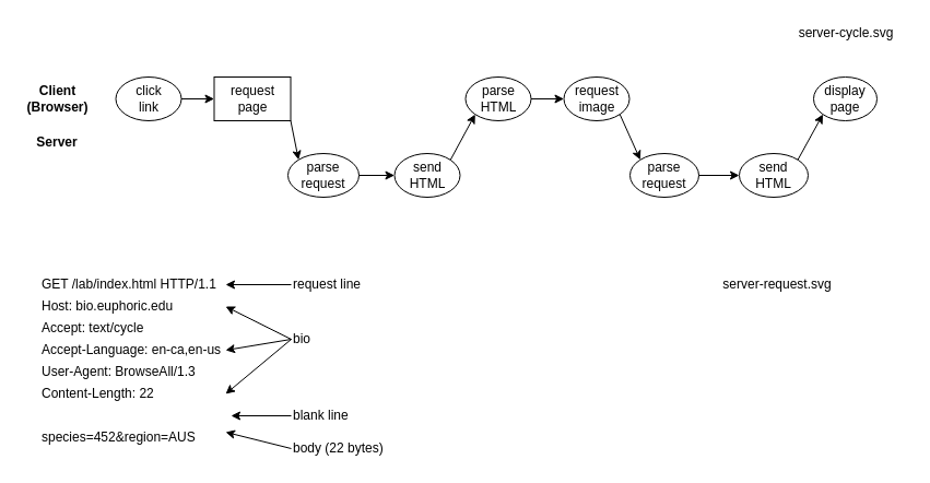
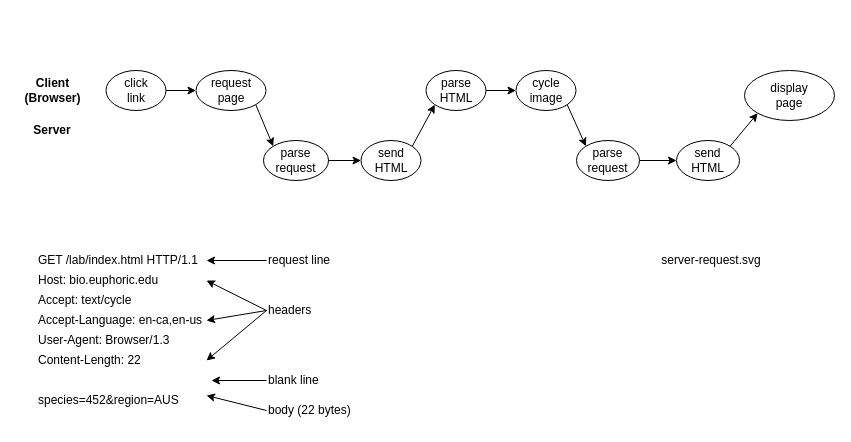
  <mxCell id="0" />
  <mxCell id="1" parent="0" />
  <mxCell id="2" value="&lt;b&gt;Client&lt;br&gt;(Browser)&lt;br&gt;&lt;/b&gt;" style="text;html=1;strokeColor=none;fillColor=none;align=center;verticalAlign=middle;whiteSpace=wrap;rounded=0;" parent="1" vertex="1"><mxGeometry x="20.5" y="75" width="63" height="30" as="geometry" /></mxCell>
  <mxCell id="3" value="&lt;b&gt;Server&lt;/b&gt;" style="text;html=1;strokeColor=none;fillColor=none;align=center;verticalAlign=middle;whiteSpace=wrap;rounded=0;" parent="1" vertex="1"><mxGeometry x="32" y="120" width="40" height="20" as="geometry" /></mxCell>
  <mxCell id="4" value="click&lt;br&gt;link" style="ellipse;whiteSpace=wrap;html=1;" parent="1" vertex="1"><mxGeometry x="105.5" y="70" width="60" height="40" as="geometry" /></mxCell>
- <mxCell id="5" value="request&lt;br&gt;page" style="whiteSpace=wrap;html=1;rounded=0;" parent="1" vertex="1"><mxGeometry x="195.5" y="70" width="70" height="40" as="geometry" /></mxCell>
+ <mxCell id="5" value="request&lt;br&gt;page" style="ellipse;whiteSpace=wrap;html=1;" parent="1" vertex="1"><mxGeometry x="195.5" y="70" width="70" height="40" as="geometry" /></mxCell>
  <mxCell id="6" value="parse&lt;br&gt;HTML" style="ellipse;whiteSpace=wrap;html=1;" parent="1" vertex="1"><mxGeometry x="425.5" y="70" width="60" height="40" as="geometry" /></mxCell>
- <mxCell id="7" value="request&lt;br&gt;image" style="ellipse;whiteSpace=wrap;html=1;" parent="1" vertex="1"><mxGeometry x="515.5" y="70" width="60" height="40" as="geometry" /></mxCell>
- <mxCell id="8" value="display&lt;br&gt;page" style="ellipse;whiteSpace=wrap;html=1;" parent="1" vertex="1"><mxGeometry x="744" y="70" width="58" height="40" as="geometry" /></mxCell>
+ <mxCell id="7" value="cycle&lt;br&gt;image" style="ellipse;whiteSpace=wrap;html=1;" parent="1" vertex="1"><mxGeometry x="515.5" y="70" width="60" height="40" as="geometry" /></mxCell>
+ <mxCell id="8" value="display&lt;br&gt;page" style="ellipse;whiteSpace=wrap;html=1;" parent="1" vertex="1"><mxGeometry x="744" y="70" width="90" height="50" as="geometry" /></mxCell>
  <mxCell id="9" value="" style="endArrow=classic;html=1;exitX=1;exitY=0.5;entryX=0;entryY=0.5;" parent="1" source="4" target="5" edge="1"><mxGeometry width="50" height="50" relative="1" as="geometry"><mxPoint x="125.5" y="560" as="sourcePoint" /><mxPoint x="175.5" y="130" as="targetPoint" /></mxGeometry></mxCell>
  <mxCell id="10" value="" style="endArrow=classic;html=1;exitX=1;exitY=0.5;entryX=0;entryY=0.5;" parent="1" source="6" target="7" edge="1"><mxGeometry width="50" height="50" relative="1" as="geometry"><mxPoint x="185.5" y="195" as="sourcePoint" /><mxPoint x="185.5" y="235" as="targetPoint" /></mxGeometry></mxCell>
  <mxCell id="11" value="parse&lt;br&gt;request" style="ellipse;whiteSpace=wrap;html=1;" parent="1" vertex="1"><mxGeometry x="263" y="140" width="65" height="40" as="geometry" /></mxCell>
  <mxCell id="12" value="send&lt;br&gt;HTML" style="ellipse;whiteSpace=wrap;html=1;" parent="1" vertex="1"><mxGeometry x="360.5" y="140" width="60" height="40" as="geometry" /></mxCell>
  <mxCell id="13" value="" style="endArrow=classic;html=1;entryX=0;entryY=0.5;exitX=1;exitY=0.5;" parent="1" source="11" target="12" edge="1"><mxGeometry width="50" height="50" relative="1" as="geometry"><mxPoint x="75.5" y="597.5" as="sourcePoint" /><mxPoint x="125.5" y="547.5" as="targetPoint" /></mxGeometry></mxCell>
  <mxCell id="14" value="parse&lt;br&gt;request" style="ellipse;whiteSpace=wrap;html=1;" parent="1" vertex="1"><mxGeometry x="576" y="140" width="63" height="40" as="geometry" /></mxCell>
  <mxCell id="15" value="send&lt;br&gt;HTML" style="ellipse;whiteSpace=wrap;html=1;" parent="1" vertex="1"><mxGeometry x="676" y="140" width="63" height="40" as="geometry" /></mxCell>
  <mxCell id="16" value="" style="endArrow=classic;html=1;entryX=0;entryY=0.5;exitX=1;exitY=0.5;" parent="1" source="14" target="15" edge="1"><mxGeometry width="50" height="50" relative="1" as="geometry"><mxPoint x="68.5" y="822.5" as="sourcePoint" /><mxPoint x="118.5" y="772.5" as="targetPoint" /></mxGeometry></mxCell>
  <mxCell id="17" value="" style="endArrow=classic;html=1;entryX=0;entryY=0;exitX=1;exitY=1;" parent="1" source="5" target="11" edge="1"><mxGeometry width="50" height="50" relative="1" as="geometry"><mxPoint x="125.5" y="640" as="sourcePoint" /><mxPoint x="175.5" y="590" as="targetPoint" /></mxGeometry></mxCell>
  <mxCell id="18" value="" style="endArrow=classic;html=1;entryX=0;entryY=1;exitX=1;exitY=0;" parent="1" source="12" target="6" edge="1"><mxGeometry width="50" height="50" relative="1" as="geometry"><mxPoint x="125.5" y="640" as="sourcePoint" /><mxPoint x="175.5" y="590" as="targetPoint" /></mxGeometry></mxCell>
  <mxCell id="19" value="" style="endArrow=classic;html=1;entryX=0;entryY=0;exitX=1;exitY=1;" parent="1" source="7" target="14" edge="1"><mxGeometry width="50" height="50" relative="1" as="geometry"><mxPoint x="217.5" y="174" as="sourcePoint" /><mxPoint x="318.5" y="203" as="targetPoint" /></mxGeometry></mxCell>
  <mxCell id="20" value="" style="endArrow=classic;html=1;entryX=0;entryY=1;exitX=1;exitY=0;" parent="1" source="15" target="8" edge="1"><mxGeometry width="50" height="50" relative="1" as="geometry"><mxPoint x="113.5" y="640" as="sourcePoint" /><mxPoint x="163.5" y="590" as="targetPoint" /></mxGeometry></mxCell>
- <mxCell id="21" value="server-cycle.svg" style="text;html=1;strokeColor=none;fillColor=none;align=center;verticalAlign=middle;whiteSpace=wrap;rounded=0;" parent="1" vertex="1"><mxGeometry x="718.5" y="20" width="110" height="20" as="geometry" /></mxCell>
  <mxCell id="22" value="request line" style="text;html=1;strokeColor=none;fillColor=none;align=left;verticalAlign=middle;whiteSpace=wrap;rounded=0;" parent="1" vertex="1"><mxGeometry x="266" y="250" width="81" height="20" as="geometry" /></mxCell>
- <mxCell id="23" value="bio" style="text;html=1;strokeColor=none;fillColor=none;align=left;verticalAlign=middle;whiteSpace=wrap;rounded=0;" parent="1" vertex="1"><mxGeometry x="266" y="300" width="81" height="20" as="geometry" /></mxCell>
+ <mxCell id="23" value="headers" style="text;html=1;strokeColor=none;fillColor=none;align=left;verticalAlign=middle;whiteSpace=wrap;rounded=0;" parent="1" vertex="1"><mxGeometry x="266" y="300" width="81" height="20" as="geometry" /></mxCell>
  <mxCell id="24" value="blank line" style="text;html=1;strokeColor=none;fillColor=none;align=left;verticalAlign=middle;whiteSpace=wrap;rounded=0;" parent="1" vertex="1"><mxGeometry x="266" y="370" width="91" height="20" as="geometry" /></mxCell>
  <mxCell id="25" value="body (22 bytes)" style="text;html=1;strokeColor=none;fillColor=none;align=left;verticalAlign=middle;whiteSpace=wrap;rounded=0;" parent="1" vertex="1"><mxGeometry x="266" y="400" width="91" height="20" as="geometry" /></mxCell>
  <mxCell id="26" value="" style="endArrow=classic;html=1;exitX=0;exitY=0.5;entryX=1;entryY=0.5;entryDx=0;entryDy=0;" parent="1" source="22" edge="1" target="34"><mxGeometry width="50" height="50" relative="1" as="geometry"><mxPoint x="-9" y="490" as="sourcePoint" /><mxPoint x="231" y="280" as="targetPoint" /></mxGeometry></mxCell>
  <mxCell id="27" value="" style="endArrow=classic;html=1;exitX=0;exitY=0.5;entryX=1;entryY=0.5;entryDx=0;entryDy=0;" parent="1" source="23" target="37" edge="1"><mxGeometry width="50" height="50" relative="1" as="geometry"><mxPoint x="1" y="500" as="sourcePoint" /><mxPoint x="247" y="315.96" as="targetPoint" /></mxGeometry></mxCell>
  <mxCell id="28" value="" style="endArrow=classic;html=1;exitX=0;exitY=0.5;entryX=0.85;entryY=0.75;entryPerimeter=0;" parent="1" source="24" edge="1"><mxGeometry width="50" height="50" relative="1" as="geometry"><mxPoint x="11" y="530" as="sourcePoint" /><mxPoint x="211" y="380" as="targetPoint" /></mxGeometry></mxCell>
  <mxCell id="29" value="" style="endArrow=classic;html=1;exitX=0;exitY=0.5;entryX=1;entryY=0.25;entryDx=0;entryDy=0;" parent="1" source="25" target="40" edge="1"><mxGeometry width="50" height="50" relative="1" as="geometry"><mxPoint x="21" y="520" as="sourcePoint" /><mxPoint x="211" y="380.04" as="targetPoint" /></mxGeometry></mxCell>
  <mxCell id="30" value="" style="endArrow=classic;html=1;exitX=0;exitY=0.5;entryX=1;entryY=0.5;entryDx=0;entryDy=0;" parent="1" source="23" edge="1" target="35"><mxGeometry width="50" height="50" relative="1" as="geometry"><mxPoint x="311" y="320" as="sourcePoint" /><mxPoint x="251" y="300" as="targetPoint" /></mxGeometry></mxCell>
  <mxCell id="31" value="" style="endArrow=classic;html=1;exitX=0;exitY=0.5;entryX=1;entryY=0.5;entryDx=0;entryDy=0;" parent="1" source="23" edge="1" target="39"><mxGeometry width="50" height="50" relative="1" as="geometry"><mxPoint x="321" y="330" as="sourcePoint" /><mxPoint x="251" y="330" as="targetPoint" /></mxGeometry></mxCell>
  <mxCell id="32" value="server-request.svg" style="text;html=1;strokeColor=none;fillColor=none;align=center;verticalAlign=middle;whiteSpace=wrap;rounded=0;" parent="1" vertex="1"><mxGeometry x="656" y="250" width="110" height="20" as="geometry" /></mxCell>
  <mxCell id="33" value="" style="group" vertex="1" connectable="0" parent="1"><mxGeometry x="36" y="250" width="170" height="160" as="geometry" /></mxCell>
  <mxCell id="34" value="GET /lab/index.html HTTP/1.1" style="text;html=1;strokeColor=none;fillColor=none;align=left;verticalAlign=middle;whiteSpace=wrap;rounded=0;" vertex="1" parent="33"><mxGeometry width="170" height="20" as="geometry" /></mxCell>
  <mxCell id="35" value="Host: bio.euphoric.edu" style="text;html=1;strokeColor=none;fillColor=none;align=left;verticalAlign=middle;whiteSpace=wrap;rounded=0;" vertex="1" parent="33"><mxGeometry y="20" width="170" height="20" as="geometry" /></mxCell>
  <mxCell id="36" value="Accept: text/cycle" style="text;html=1;strokeColor=none;fillColor=none;align=left;verticalAlign=middle;whiteSpace=wrap;rounded=0;" vertex="1" parent="33"><mxGeometry y="40" width="170" height="20" as="geometry" /></mxCell>
  <mxCell id="37" value="Accept-Language: en-ca,en-us" style="text;html=1;strokeColor=none;fillColor=none;align=left;verticalAlign=middle;whiteSpace=wrap;rounded=0;" vertex="1" parent="33"><mxGeometry y="60" width="170" height="20" as="geometry" /></mxCell>
- <mxCell id="38" value="User-Agent: BrowseAll/1.3" style="text;html=1;strokeColor=none;fillColor=none;align=left;verticalAlign=middle;whiteSpace=wrap;rounded=0;" vertex="1" parent="33"><mxGeometry y="80" width="170" height="20" as="geometry" /></mxCell>
+ <mxCell id="38" value="User-Agent: Browser/1.3" style="text;html=1;strokeColor=none;fillColor=none;align=left;verticalAlign=middle;whiteSpace=wrap;rounded=0;" vertex="1" parent="33"><mxGeometry y="80" width="170" height="20" as="geometry" /></mxCell>
  <mxCell id="39" value="Content-Length: 22" style="text;html=1;strokeColor=none;fillColor=none;align=left;verticalAlign=middle;whiteSpace=wrap;rounded=0;" vertex="1" parent="33"><mxGeometry y="100" width="170" height="20" as="geometry" /></mxCell>
  <mxCell id="40" value="species=452&amp;amp;region=AUS" style="text;html=1;strokeColor=none;fillColor=none;align=left;verticalAlign=middle;whiteSpace=wrap;rounded=0;" vertex="1" parent="33"><mxGeometry y="140" width="170" height="20" as="geometry" /></mxCell>
